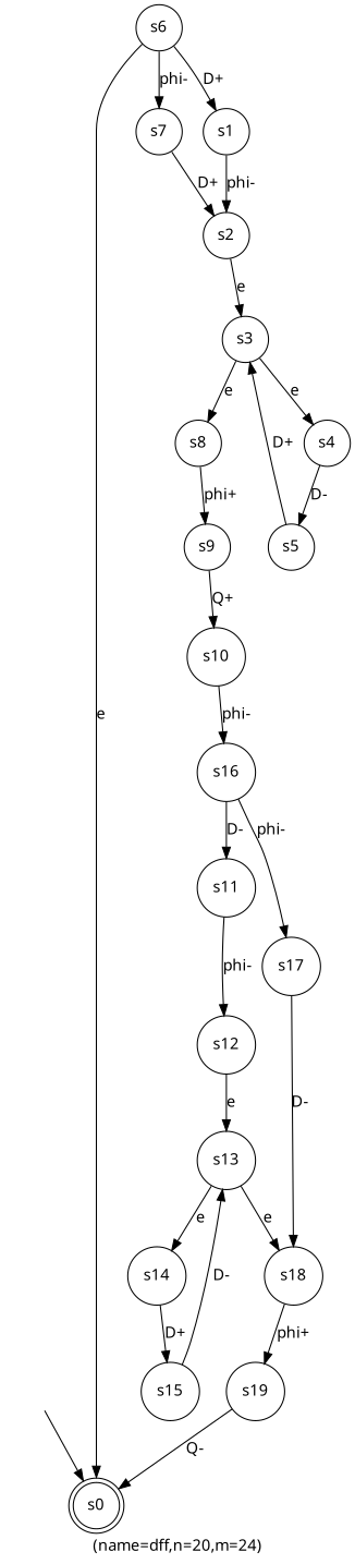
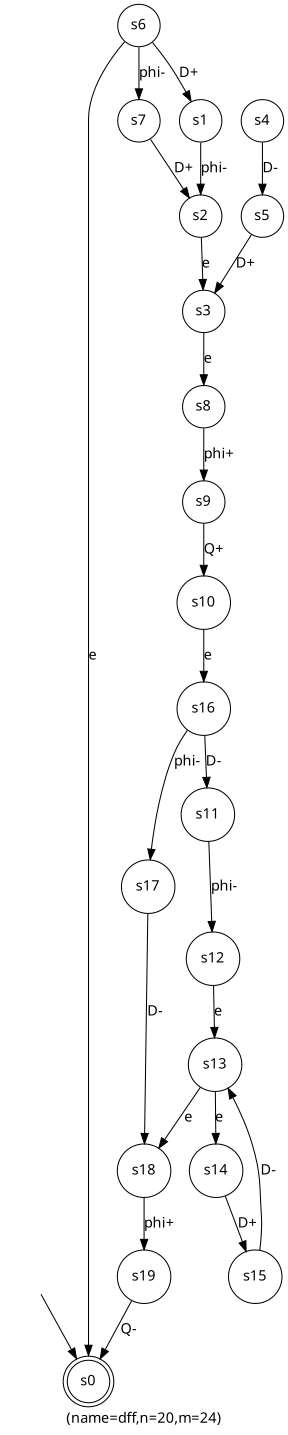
  digraph {
    fontname="Noto Sans"
    label="(name=dff,n=20,m=24)"
    node [fontname="Noto Sans" shape=circle]
    edge [fontname="Noto Sans"]
    _nil [style=invis shape=""]
    s0 [shape=doublecircle]
    s6
    s7
    s1
    s13
    s14
    s18
    s15
    s19
    s12
    s3
    s4
    s8
    s5
    s9
    s10
    s2
    s16
    s17
    s11
    _nil -> s0
    s6 -> s0 [label=e]
    s6 -> s7 [label="phi-"]
    s6 -> s1 [label="D+"]
    s7 -> s2 [label="D+"]
    s1 -> s2 [label="phi-"]
    s13 -> s14 [label=e]
    s13 -> s18 [label=e]
    s14 -> s15 [label="D+"]
    s18 -> s19 [label="phi+"]
    s15 -> s13 [label="D-"]
    s19 -> s0 [label="Q-"]
    s12 -> s13 [label=e]
-   s3 -> s4 [label=e]
    s3 -> s8 [label=e]
    s4 -> s5 [label="D-"]
    s8 -> s9 [label="phi+"]
    s5 -> s3 [label="D+"]
    s9 -> s10 [label="Q+"]
-   s10 -> s16 [label="phi-"]
+   s10 -> s16 [label=e]
    s2 -> s3 [label=e]
    s16 -> s17 [label="phi-"]
    s16 -> s11 [label="D-"]
    s17 -> s18 [label="D-"]
    s11 -> s12 [label="phi-"]
  }
